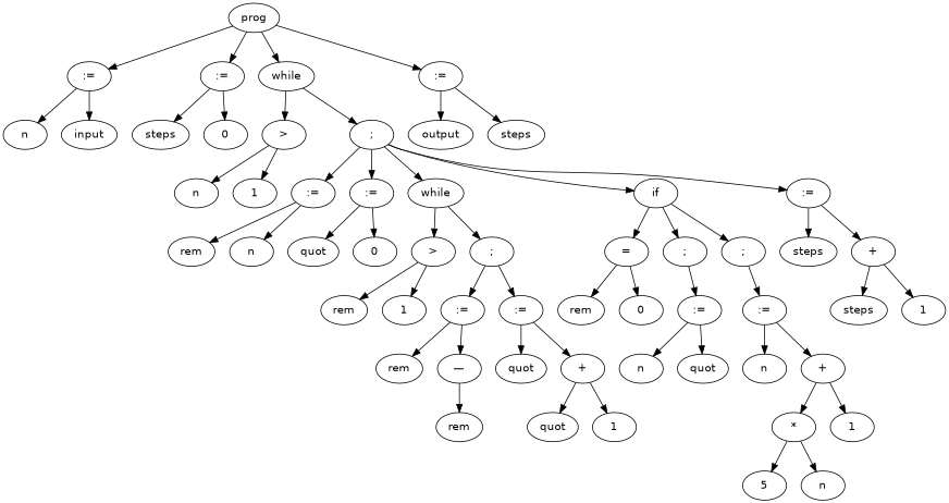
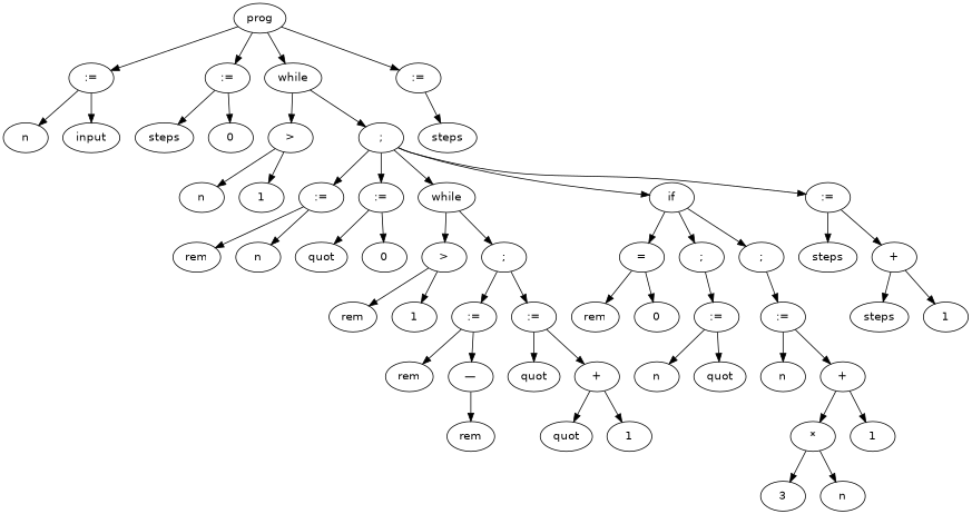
  digraph {
    fontname="DejaVu Sans"
    node [fontname="DejaVu Sans"]
    edge [fontname="DejaVu Sans"]
    n1 [label=prog]
    n2 [label=":="]
    n3 [label=":="]
    n4 [label=while]
    n5 [label=":="]
    n6 [label=n]
    n7 [label=input]
    n8 [label=steps]
    n9 [label=0]
    n10 [label=">"]
    n11 [label=";"]
-   n12 [label=output]
    n13 [label=steps]
    n14 [label=n]
    n15 [label=1]
    n16 [label=":="]
    n17 [label=":="]
    n18 [label=while]
    n19 [label=if]
    n20 [label=":="]
    n21 [label=rem]
    n22 [label=n]
    n23 [label=quot]
    n24 [label=0]
    n25 [label=">"]
    n26 [label=";"]
    n27 [label="="]
    n28 [label=";"]
    n29 [label=";"]
    n30 [label=steps]
    n31 [label="+"]
    n32 [label=rem]
    n33 [label=1]
    n34 [label=":="]
    n35 [label=":="]
    n36 [label=rem]
    n37 [label="—"]
    n38 [label=quot]
    n39 [label="+"]
    n40 [label=rem]
    n41 [label=quot]
    n42 [label=1]
    n43 [label=rem]
    n44 [label=0]
    n45 [label=":="]
    n46 [label=":="]
    n47 [label=n]
    n48 [label=quot]
    n49 [label=n]
    n50 [label="+"]
    n51 [label="*"]
    n52 [label=1]
-   n53 [label=5]
+   n53 [label=3]
    n54 [label=n]
    n55 [label=steps]
    n56 [label=1]
    n1 -> n2
    n1 -> n3
    n1 -> n4
    n1 -> n5
    n2 -> n6
    n2 -> n7
    n3 -> n8
    n3 -> n9
    n4 -> n10
    n4 -> n11
-   n5 -> n12
    n5 -> n13
    n10 -> n14
    n10 -> n15
    n11 -> n16
    n11 -> n17
    n11 -> n18
    n11 -> n19
    n11 -> n20
    n16 -> n21
    n16 -> n22
    n17 -> n23
    n17 -> n24
    n18 -> n25
    n18 -> n26
    n19 -> n27
    n19 -> n28
    n19 -> n29
    n20 -> n30
    n20 -> n31
    n25 -> n32
    n25 -> n33
    n26 -> n34
    n26 -> n35
    n27 -> n43
    n27 -> n44
    n28 -> n45
    n29 -> n46
    n31 -> n55
    n31 -> n56
    n34 -> n36
    n34 -> n37
    n35 -> n38
    n35 -> n39
    n37 -> n40
    n39 -> n41
    n39 -> n42
    n45 -> n47
    n45 -> n48
    n46 -> n49
    n46 -> n50
    n50 -> n51
    n50 -> n52
    n51 -> n53
    n51 -> n54
  }
